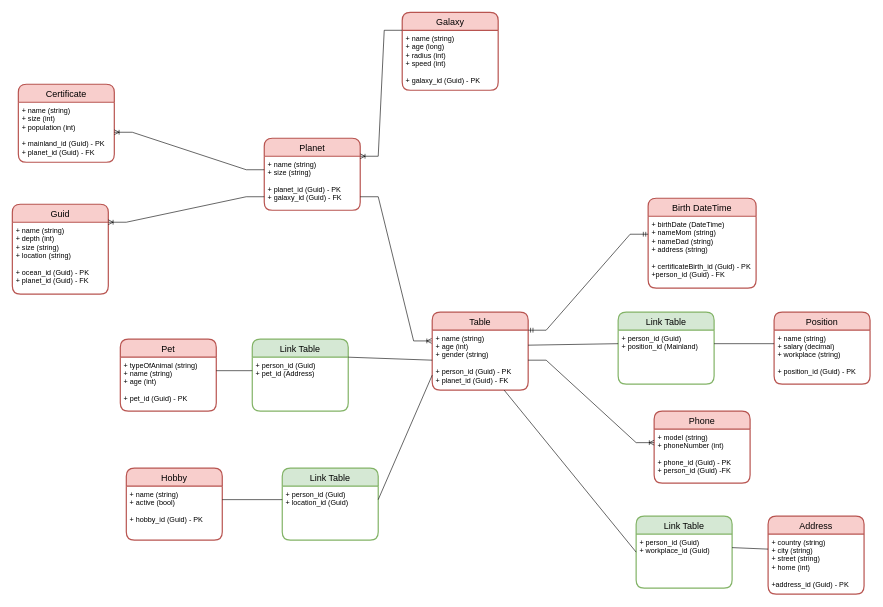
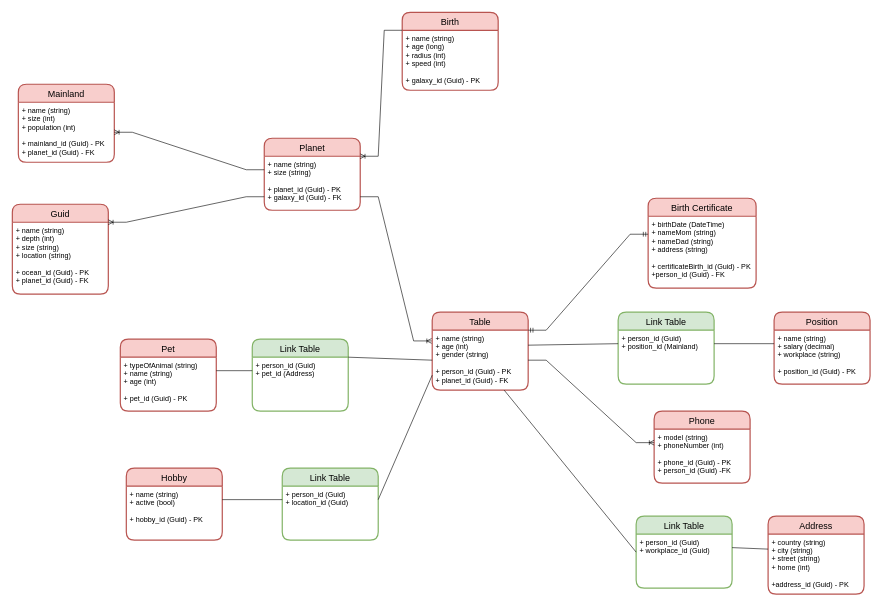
  <mxCell id="0" />
  <mxCell id="1" parent="0" />
  <mxCell id="2" value="Planet" style="swimlane;childLayout=stackLayout;horizontal=1;startSize=30;horizontalStack=0;rounded=1;fontSize=15;fontStyle=0;strokeWidth=2;resizeParent=0;resizeLast=1;shadow=0;dashed=0;align=center;fillColor=#f8cecc;strokeColor=#b85450;" vertex="1" parent="1"><mxGeometry x="440" y="230" width="160" height="120" as="geometry" /></mxCell>
  <mxCell id="3" value="+ name (string)&#10;+ size (string)&#10;&#10;+ planet_id (Guid) - PK&#10;+ galaxy_id (Guid) - FK" style="align=left;strokeColor=none;fillColor=none;spacingLeft=4;fontSize=12;verticalAlign=top;resizable=0;rotatable=0;part=1;fontStyle=0;fontColor=default;" vertex="1" parent="2"><mxGeometry y="30" width="160" height="90" as="geometry" /></mxCell>
- <mxCell id="4" value="Galaxy" style="swimlane;childLayout=stackLayout;horizontal=1;startSize=30;horizontalStack=0;rounded=1;fontSize=15;fontStyle=0;strokeWidth=2;resizeParent=0;resizeLast=1;shadow=0;dashed=0;align=center;fillColor=#f8cecc;strokeColor=#b85450;" vertex="1" parent="1"><mxGeometry x="670" y="20" width="160" height="130" as="geometry" /></mxCell>
+ <mxCell id="4" value="Birth" style="swimlane;childLayout=stackLayout;horizontal=1;startSize=30;horizontalStack=0;rounded=1;fontSize=15;fontStyle=0;strokeWidth=2;resizeParent=0;resizeLast=1;shadow=0;dashed=0;align=center;fillColor=#f8cecc;strokeColor=#b85450;" vertex="1" parent="1"><mxGeometry x="670" y="20" width="160" height="130" as="geometry" /></mxCell>
  <mxCell id="5" value="+ name (string)&#10;+ age (long)&#10;+ radius (int)&#10;+ speed (int)&#10;&#10;+ galaxy_id (Guid) - PK" style="align=left;strokeColor=none;fillColor=none;spacingLeft=4;fontSize=12;verticalAlign=top;resizable=0;rotatable=0;part=1;fontColor=default;" vertex="1" parent="4"><mxGeometry y="30" width="160" height="100" as="geometry" /></mxCell>
  <mxCell id="6" value="" style="edgeStyle=entityRelationEdgeStyle;fontSize=12;html=1;endArrow=ERoneToMany;rounded=0;fontColor=default;entryX=1;entryY=0;entryDx=0;entryDy=0;exitX=0;exitY=0;exitDx=0;exitDy=0;" edge="1" parent="1" source="5" target="3"><mxGeometry width="100" height="100" relative="1" as="geometry"><mxPoint x="210" y="100" as="sourcePoint" /><mxPoint x="310" y="0" as="targetPoint" /></mxGeometry></mxCell>
  <mxCell id="7" value="Table" style="swimlane;childLayout=stackLayout;horizontal=1;startSize=30;horizontalStack=0;rounded=1;fontSize=15;fontStyle=0;strokeWidth=2;resizeParent=0;resizeLast=1;shadow=0;dashed=0;align=center;fillColor=#f8cecc;strokeColor=#b85450;" vertex="1" parent="1"><mxGeometry x="720" y="520" width="160" height="130" as="geometry" /></mxCell>
  <mxCell id="8" value="+ name (string)  &#10;+ age (int)&#10;+ gender (string)&#10;&#10;+ person_id (Guid) - PK&#10;+ planet_id (Guid) - FK" style="align=left;strokeColor=none;fillColor=none;spacingLeft=4;fontSize=12;verticalAlign=top;resizable=0;rotatable=0;part=1;fontColor=default;" vertex="1" parent="7"><mxGeometry y="30" width="160" height="100" as="geometry" /></mxCell>
  <mxCell id="9" value="" style="edgeStyle=entityRelationEdgeStyle;fontSize=12;html=1;endArrow=ERoneToMany;rounded=0;fontColor=default;entryX=-0.006;entryY=0.179;entryDx=0;entryDy=0;entryPerimeter=0;exitX=1;exitY=0.75;exitDx=0;exitDy=0;" edge="1" parent="1" source="3" target="8"><mxGeometry width="100" height="100" relative="1" as="geometry"><mxPoint x="670" y="70" as="sourcePoint" /><mxPoint x="590" y="-10" as="targetPoint" /></mxGeometry></mxCell>
- <mxCell id="10" value="Birth DateTime" style="swimlane;childLayout=stackLayout;horizontal=1;startSize=30;horizontalStack=0;rounded=1;fontSize=15;fontStyle=0;strokeWidth=2;resizeParent=0;resizeLast=1;shadow=0;dashed=0;align=center;fillColor=#f8cecc;strokeColor=#b85450;" vertex="1" parent="1"><mxGeometry x="1080" y="330" width="180" height="150" as="geometry" /></mxCell>
+ <mxCell id="10" value="Birth Certificate" style="swimlane;childLayout=stackLayout;horizontal=1;startSize=30;horizontalStack=0;rounded=1;fontSize=15;fontStyle=0;strokeWidth=2;resizeParent=0;resizeLast=1;shadow=0;dashed=0;align=center;fillColor=#f8cecc;strokeColor=#b85450;" vertex="1" parent="1"><mxGeometry x="1080" y="330" width="180" height="150" as="geometry" /></mxCell>
  <mxCell id="11" value="+ birthDate (DateTime)&#10;+ nameMom (string)&#10;+ nameDad (string)&#10;+ address (string)&#10;&#10;+ certificateBirth_id (Guid) - PK&#10;+person_id (Guid) - FK" style="align=left;strokeColor=none;fillColor=none;spacingLeft=4;fontSize=12;verticalAlign=top;resizable=0;rotatable=0;part=1;fontColor=default;" vertex="1" parent="10"><mxGeometry y="30" width="180" height="120" as="geometry" /></mxCell>
  <mxCell id="12" value="" style="edgeStyle=entityRelationEdgeStyle;fontSize=12;html=1;endArrow=ERmandOne;startArrow=ERmandOne;rounded=0;fontColor=default;exitX=1;exitY=0;exitDx=0;exitDy=0;entryX=0;entryY=0.25;entryDx=0;entryDy=0;" edge="1" parent="1" source="8" target="11"><mxGeometry width="100" height="100" relative="1" as="geometry"><mxPoint x="770" y="90" as="sourcePoint" /><mxPoint x="830" y="189" as="targetPoint" /></mxGeometry></mxCell>
  <mxCell id="13" value="Position" style="swimlane;childLayout=stackLayout;horizontal=1;startSize=30;horizontalStack=0;rounded=1;fontSize=15;fontStyle=0;strokeWidth=2;resizeParent=0;resizeLast=1;shadow=0;dashed=0;align=center;fillColor=#f8cecc;strokeColor=#b85450;" vertex="1" parent="1"><mxGeometry x="1290" y="520" width="160" height="120" as="geometry" /></mxCell>
  <mxCell id="14" value="+ name (string)&#10;+ salary (decimal)&#10;+ workplace (string)&#10;&#10;+ position_id (Guid) - PK" style="align=left;strokeColor=none;fillColor=none;spacingLeft=4;fontSize=12;verticalAlign=top;resizable=0;rotatable=0;part=1;fontColor=default;" vertex="1" parent="13"><mxGeometry y="30" width="160" height="90" as="geometry" /></mxCell>
  <mxCell id="15" value="Hobby" style="swimlane;childLayout=stackLayout;horizontal=1;startSize=30;horizontalStack=0;rounded=1;fontSize=15;fontStyle=0;strokeWidth=2;resizeParent=0;resizeLast=1;shadow=0;dashed=0;align=center;fillColor=#f8cecc;strokeColor=#b85450;" vertex="1" parent="1"><mxGeometry x="210" y="780" width="160" height="120" as="geometry" /></mxCell>
  <mxCell id="16" value="+ name (string)&#10;+ active (bool)&#10;&#10;+ hobby_id (Guid) - PK" style="align=left;strokeColor=none;fillColor=none;spacingLeft=4;fontSize=12;verticalAlign=top;resizable=0;rotatable=0;part=1;fontColor=default;" vertex="1" parent="15"><mxGeometry y="30" width="160" height="90" as="geometry" /></mxCell>
  <mxCell id="17" value="Pet" style="swimlane;childLayout=stackLayout;horizontal=1;startSize=30;horizontalStack=0;rounded=1;fontSize=15;fontStyle=0;strokeWidth=2;resizeParent=0;resizeLast=1;shadow=0;dashed=0;align=center;fillColor=#f8cecc;strokeColor=#b85450;" vertex="1" parent="1"><mxGeometry x="200" y="565" width="160" height="120" as="geometry" /></mxCell>
  <mxCell id="18" value="+ typeOfAnimal (string)&#10;+ name (string)&#10;+ age (int)&#10;&#10;+ pet_id (Guid) - PK" style="align=left;strokeColor=none;fillColor=none;spacingLeft=4;fontSize=12;verticalAlign=top;resizable=0;rotatable=0;part=1;fontColor=default;" vertex="1" parent="17"><mxGeometry y="30" width="160" height="90" as="geometry" /></mxCell>
  <mxCell id="19" value="Guid" style="swimlane;childLayout=stackLayout;horizontal=1;startSize=30;horizontalStack=0;rounded=1;fontSize=15;fontStyle=0;strokeWidth=2;resizeParent=0;resizeLast=1;shadow=0;dashed=0;align=center;fillColor=#f8cecc;strokeColor=#b85450;" vertex="1" parent="1"><mxGeometry x="20" y="340" width="160" height="150" as="geometry" /></mxCell>
  <mxCell id="20" value="+ name (string)&#10;+ depth (int)&#10;+ size (string)&#10;+ location (string)&#10;&#10;+ ocean_id (Guid) - PK&#10;+ planet_id (Guid) - FK" style="align=left;strokeColor=none;fillColor=none;spacingLeft=4;fontSize=12;verticalAlign=top;resizable=0;rotatable=0;part=1;fontColor=default;" vertex="1" parent="19"><mxGeometry y="30" width="160" height="120" as="geometry" /></mxCell>
  <mxCell id="21" value="" style="edgeStyle=entityRelationEdgeStyle;fontSize=12;html=1;endArrow=ERoneToMany;rounded=0;fontColor=default;exitX=0;exitY=0.75;exitDx=0;exitDy=0;entryX=1;entryY=0;entryDx=0;entryDy=0;" edge="1" parent="1" source="3" target="20"><mxGeometry width="100" height="100" relative="1" as="geometry"><mxPoint x="240" y="230" as="sourcePoint" /><mxPoint x="340" y="130" as="targetPoint" /></mxGeometry></mxCell>
  <mxCell id="22" value="Phone" style="swimlane;childLayout=stackLayout;horizontal=1;startSize=30;horizontalStack=0;rounded=1;fontSize=15;fontStyle=0;strokeWidth=2;resizeParent=0;resizeLast=1;shadow=0;dashed=0;align=center;fillColor=#f8cecc;strokeColor=#b85450;" vertex="1" parent="1"><mxGeometry x="1090" y="685" width="160" height="120" as="geometry" /></mxCell>
  <mxCell id="23" value="+ model (string)&#10;+ phoneNumber (int)&#10;&#10;+ phone_id (Guid) - PK&#10;+ person_id (Guid) -FK" style="align=left;strokeColor=none;fillColor=none;spacingLeft=4;fontSize=12;verticalAlign=top;resizable=0;rotatable=0;part=1;fontColor=default;" vertex="1" parent="22"><mxGeometry y="30" width="160" height="90" as="geometry" /></mxCell>
  <mxCell id="24" value="" style="edgeStyle=entityRelationEdgeStyle;fontSize=12;html=1;endArrow=ERoneToMany;rounded=0;fontColor=default;exitX=1;exitY=0.5;exitDx=0;exitDy=0;entryX=0;entryY=0.25;entryDx=0;entryDy=0;" edge="1" parent="1" source="8" target="23"><mxGeometry width="100" height="100" relative="1" as="geometry"><mxPoint x="620" y="650" as="sourcePoint" /><mxPoint x="720" y="550" as="targetPoint" /></mxGeometry></mxCell>
  <mxCell id="25" value="Address" style="swimlane;childLayout=stackLayout;horizontal=1;startSize=30;horizontalStack=0;rounded=1;fontSize=15;fontStyle=0;strokeWidth=2;resizeParent=0;resizeLast=1;shadow=0;dashed=0;align=center;fillColor=#f8cecc;strokeColor=#b85450;" vertex="1" parent="1"><mxGeometry x="1280" y="860" width="160" height="130" as="geometry" /></mxCell>
  <mxCell id="26" value="+ country (string)&#10;+ city (string)&#10;+ street (string)&#10;+ home (int)&#10;&#10;+address_id (Guid) - PK" style="align=left;strokeColor=none;fillColor=none;spacingLeft=4;fontSize=12;verticalAlign=top;resizable=0;rotatable=0;part=1;fontColor=default;" vertex="1" parent="25"><mxGeometry y="30" width="160" height="100" as="geometry" /></mxCell>
- <mxCell id="27" value="Certificate" style="swimlane;childLayout=stackLayout;horizontal=1;startSize=30;horizontalStack=0;rounded=1;fontSize=15;fontStyle=0;strokeWidth=2;resizeParent=0;resizeLast=1;shadow=0;dashed=0;align=center;fillColor=#f8cecc;strokeColor=#b85450;" vertex="1" parent="1"><mxGeometry x="30" y="140" width="160" height="130" as="geometry" /></mxCell>
+ <mxCell id="27" value="Mainland" style="swimlane;childLayout=stackLayout;horizontal=1;startSize=30;horizontalStack=0;rounded=1;fontSize=15;fontStyle=0;strokeWidth=2;resizeParent=0;resizeLast=1;shadow=0;dashed=0;align=center;fillColor=#f8cecc;strokeColor=#b85450;" vertex="1" parent="1"><mxGeometry x="30" y="140" width="160" height="130" as="geometry" /></mxCell>
  <mxCell id="28" value="+ name (string)&#10;+ size (int)&#10;+ population (int)&#10;&#10;+ mainland_id (Guid) - PK&#10;+ planet_id (Guid) - FK" style="align=left;strokeColor=none;fillColor=none;spacingLeft=4;fontSize=12;verticalAlign=top;resizable=0;rotatable=0;part=1;fontColor=default;" vertex="1" parent="27"><mxGeometry y="30" width="160" height="100" as="geometry" /></mxCell>
  <mxCell id="29" value="" style="edgeStyle=entityRelationEdgeStyle;fontSize=12;html=1;endArrow=ERoneToMany;rounded=0;fontColor=default;exitX=0;exitY=0.25;exitDx=0;exitDy=0;entryX=1;entryY=0.5;entryDx=0;entryDy=0;" edge="1" parent="1" source="3" target="28"><mxGeometry width="100" height="100" relative="1" as="geometry"><mxPoint x="240" y="270" as="sourcePoint" /><mxPoint x="340" y="170" as="targetPoint" /></mxGeometry></mxCell>
  <mxCell id="30" value="Link Table" style="swimlane;childLayout=stackLayout;horizontal=1;startSize=30;horizontalStack=0;rounded=1;fontSize=15;fontStyle=0;strokeWidth=2;resizeParent=0;resizeLast=1;shadow=0;dashed=0;align=center;fillColor=#d5e8d4;strokeColor=#82b366;" vertex="1" parent="1"><mxGeometry x="420" y="565" width="160" height="120" as="geometry" /></mxCell>
  <mxCell id="31" value="+ person_id (Guid)&#10;+ pet_id (Address) " style="align=left;strokeColor=none;fillColor=none;spacingLeft=4;fontSize=12;verticalAlign=top;resizable=0;rotatable=0;part=1;fontColor=default;" vertex="1" parent="30"><mxGeometry y="30" width="160" height="90" as="geometry" /></mxCell>
  <mxCell id="32" value="" style="endArrow=none;html=1;rounded=0;fontSize=15;fontColor=default;exitX=1;exitY=0.25;exitDx=0;exitDy=0;entryX=0;entryY=0.25;entryDx=0;entryDy=0;" edge="1" parent="1" source="18" target="31"><mxGeometry relative="1" as="geometry"><mxPoint x="290" y="790" as="sourcePoint" /><mxPoint x="450" y="790" as="targetPoint" /></mxGeometry></mxCell>
  <mxCell id="33" value="" style="endArrow=none;html=1;rounded=0;fontSize=15;fontColor=default;exitX=1;exitY=0;exitDx=0;exitDy=0;entryX=0;entryY=0.5;entryDx=0;entryDy=0;" edge="1" parent="1" source="31" target="8"><mxGeometry relative="1" as="geometry"><mxPoint x="510" y="550" as="sourcePoint" /><mxPoint x="670" y="550" as="targetPoint" /></mxGeometry></mxCell>
  <mxCell id="34" value="Link Table" style="swimlane;childLayout=stackLayout;horizontal=1;startSize=30;horizontalStack=0;rounded=1;fontSize=15;fontStyle=0;strokeWidth=2;resizeParent=0;resizeLast=1;shadow=0;dashed=0;align=center;fillColor=#d5e8d4;strokeColor=#82b366;" vertex="1" parent="1"><mxGeometry x="1030" y="520" width="160" height="120" as="geometry" /></mxCell>
  <mxCell id="35" value="+ person_id (Guid)&#10;+ position_id (Mainland) " style="align=left;strokeColor=none;fillColor=none;spacingLeft=4;fontSize=12;verticalAlign=top;resizable=0;rotatable=0;part=1;fontColor=default;" vertex="1" parent="34"><mxGeometry y="30" width="160" height="90" as="geometry" /></mxCell>
  <mxCell id="36" value="" style="endArrow=none;html=1;rounded=0;fontSize=15;fontColor=default;exitX=1;exitY=0.25;exitDx=0;exitDy=0;entryX=0;entryY=0.25;entryDx=0;entryDy=0;" edge="1" parent="1" source="8" target="35"><mxGeometry relative="1" as="geometry"><mxPoint x="1080" y="620" as="sourcePoint" /><mxPoint x="1240" y="620" as="targetPoint" /></mxGeometry></mxCell>
  <mxCell id="37" value="" style="endArrow=none;html=1;rounded=0;fontSize=15;fontColor=default;exitX=1;exitY=0.25;exitDx=0;exitDy=0;entryX=0;entryY=0.25;entryDx=0;entryDy=0;" edge="1" parent="1" source="35" target="14"><mxGeometry relative="1" as="geometry"><mxPoint x="1240" y="560" as="sourcePoint" /><mxPoint x="1400" y="560" as="targetPoint" /></mxGeometry></mxCell>
  <mxCell id="38" value="Link Table" style="swimlane;childLayout=stackLayout;horizontal=1;startSize=30;horizontalStack=0;rounded=1;fontSize=15;fontStyle=0;strokeWidth=2;resizeParent=0;resizeLast=1;shadow=0;dashed=0;align=center;fillColor=#d5e8d4;strokeColor=#82b366;" vertex="1" parent="1"><mxGeometry x="1060" y="860" width="160" height="120" as="geometry" /></mxCell>
  <mxCell id="39" value="+ person_id (Guid)&#10;+ workplace_id (Guid) " style="align=left;strokeColor=none;fillColor=none;spacingLeft=4;fontSize=12;verticalAlign=top;resizable=0;rotatable=0;part=1;fontColor=default;" vertex="1" parent="38"><mxGeometry y="30" width="160" height="90" as="geometry" /></mxCell>
  <mxCell id="40" value="" style="endArrow=none;html=1;rounded=0;fontSize=15;fontColor=default;exitX=0.75;exitY=1;exitDx=0;exitDy=0;entryX=0;entryY=0.5;entryDx=0;entryDy=0;" edge="1" parent="1" source="8" target="38"><mxGeometry relative="1" as="geometry"><mxPoint x="1080" y="680" as="sourcePoint" /><mxPoint x="1240" y="680" as="targetPoint" /></mxGeometry></mxCell>
  <mxCell id="41" value="" style="endArrow=none;html=1;rounded=0;fontSize=15;fontColor=default;exitX=1;exitY=0.25;exitDx=0;exitDy=0;entryX=0;entryY=0.25;entryDx=0;entryDy=0;" edge="1" parent="1" source="39" target="26"><mxGeometry relative="1" as="geometry"><mxPoint x="1200" y="660" as="sourcePoint" /><mxPoint x="1360" y="660" as="targetPoint" /></mxGeometry></mxCell>
  <mxCell id="42" value="Link Table" style="swimlane;childLayout=stackLayout;horizontal=1;startSize=30;horizontalStack=0;rounded=1;fontSize=15;fontStyle=0;strokeWidth=2;resizeParent=0;resizeLast=1;shadow=0;dashed=0;align=center;fillColor=#d5e8d4;strokeColor=#82b366;" vertex="1" parent="1"><mxGeometry x="470" y="780" width="160" height="120" as="geometry" /></mxCell>
  <mxCell id="43" value="+ person_id (Guid)&#10;+ location_id (Guid) " style="align=left;strokeColor=none;fillColor=none;spacingLeft=4;fontSize=12;verticalAlign=top;resizable=0;rotatable=0;part=1;fontColor=default;" vertex="1" parent="42"><mxGeometry y="30" width="160" height="90" as="geometry" /></mxCell>
  <mxCell id="44" value="" style="endArrow=none;html=1;rounded=0;fontSize=15;fontColor=default;exitX=1;exitY=0.25;exitDx=0;exitDy=0;entryX=0;entryY=0.25;entryDx=0;entryDy=0;" edge="1" parent="1" source="16" target="43"><mxGeometry relative="1" as="geometry"><mxPoint x="660" y="770" as="sourcePoint" /><mxPoint x="820" y="770" as="targetPoint" /></mxGeometry></mxCell>
  <mxCell id="45" value="" style="endArrow=none;html=1;rounded=0;fontSize=15;fontColor=default;exitX=1;exitY=0.25;exitDx=0;exitDy=0;entryX=0;entryY=0.75;entryDx=0;entryDy=0;" edge="1" parent="1" source="43" target="8"><mxGeometry relative="1" as="geometry"><mxPoint x="660" y="730" as="sourcePoint" /><mxPoint x="820" y="730" as="targetPoint" /></mxGeometry></mxCell>
